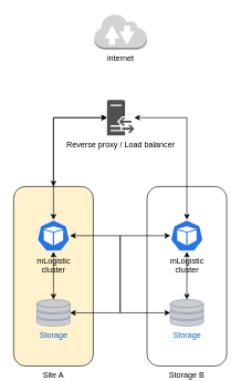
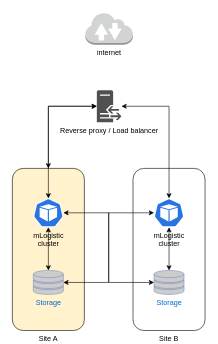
  <mxCell id="0" />
  <mxCell id="1" parent="0" />
  <mxCell id="2" style="edgeStyle=orthogonalEdgeStyle;rounded=0;orthogonalLoop=1;jettySize=auto;html=1;startArrow=classic;startFill=1;" edge="1" parent="1" source="3" target="5"><mxGeometry relative="1" as="geometry" /></mxCell>
  <mxCell id="3" value="&lt;div&gt;Reverse proxy / Load balancer&lt;br&gt;&lt;/div&gt;" style="sketch=0;pointerEvents=1;shadow=0;dashed=0;html=1;strokeColor=none;fillColor=#505050;labelPosition=center;verticalLabelPosition=bottom;verticalAlign=top;outlineConnect=0;align=center;shape=mxgraph.office.servers.reverse_proxy;" vertex="1" parent="1"><mxGeometry x="160.75" y="150" width="41" height="53" as="geometry" /></mxCell>
  <mxCell id="4" value="&lt;div&gt;internet&lt;/div&gt;&lt;div&gt;&lt;br&gt;&lt;/div&gt;" style="outlineConnect=0;dashed=0;verticalLabelPosition=bottom;verticalAlign=top;align=center;html=1;shape=mxgraph.aws3.internet_2;fillColor=#D2D3D3;gradientColor=none;" vertex="1" parent="1"><mxGeometry x="141.5" y="20" width="79.5" height="54" as="geometry" /></mxCell>
  <mxCell id="5" value="Site A" style="rounded=1;whiteSpace=wrap;html=1;labelPosition=center;verticalLabelPosition=bottom;align=center;verticalAlign=top;fillColor=#fff2cc;" vertex="1" parent="1"><mxGeometry x="20" y="280" width="120" height="270" as="geometry" /></mxCell>
  <mxCell id="6" value="&lt;div&gt;Storage&lt;/div&gt;" style="fontColor=#0066CC;verticalAlign=top;verticalLabelPosition=bottom;labelPosition=center;align=center;html=1;outlineConnect=0;fillColor=#CCCCCC;strokeColor=#6881B3;gradientColor=none;gradientDirection=north;strokeWidth=2;shape=mxgraph.networks.storage;" vertex="1" parent="1"><mxGeometry x="55" y="450" width="50" height="40" as="geometry" /></mxCell>
  <mxCell id="7" value="" style="edgeStyle=orthogonalEdgeStyle;rounded=0;orthogonalLoop=1;jettySize=auto;html=1;startArrow=classic;startFill=1;" edge="1" parent="1" source="8" target="6"><mxGeometry relative="1" as="geometry" /></mxCell>
  <mxCell id="8" value="&lt;div&gt;mLogistic&lt;/div&gt;&lt;div&gt;cluster&lt;/div&gt;&lt;div&gt;&lt;br&gt;&lt;/div&gt;" style="sketch=0;html=1;dashed=0;whitespace=wrap;fillColor=#2875E2;strokeColor=#ffffff;points=[[0.005,0.63,0],[0.1,0.2,0],[0.9,0.2,0],[0.5,0,0],[0.995,0.63,0],[0.72,0.99,0],[0.5,1,0],[0.28,0.99,0]];shape=mxgraph.kubernetes.icon;prIcon=pod;labelPosition=center;verticalLabelPosition=bottom;align=center;verticalAlign=top;" vertex="1" parent="1"><mxGeometry x="55" y="330" width="50" height="48" as="geometry" /></mxCell>
- <mxCell id="9" value="Storage B" style="rounded=1;whiteSpace=wrap;html=1;labelPosition=center;verticalLabelPosition=bottom;align=center;verticalAlign=top;" vertex="1" parent="1"><mxGeometry x="221" y="280" width="120" height="270" as="geometry" /></mxCell>
+ <mxCell id="9" value="Site B" style="rounded=1;whiteSpace=wrap;html=1;labelPosition=center;verticalLabelPosition=bottom;align=center;verticalAlign=top;" vertex="1" parent="1"><mxGeometry x="221" y="280" width="120" height="270" as="geometry" /></mxCell>
  <mxCell id="10" value="&lt;div&gt;Storage&lt;/div&gt;" style="fontColor=#0066CC;verticalAlign=top;verticalLabelPosition=bottom;labelPosition=center;align=center;html=1;outlineConnect=0;fillColor=#CCCCCC;strokeColor=#6881B3;gradientColor=none;gradientDirection=north;strokeWidth=2;shape=mxgraph.networks.storage;" vertex="1" parent="1"><mxGeometry x="256" y="450" width="50" height="40" as="geometry" /></mxCell>
  <mxCell id="11" style="edgeStyle=orthogonalEdgeStyle;rounded=0;orthogonalLoop=1;jettySize=auto;html=1;startArrow=classic;startFill=1;" edge="1" parent="1" source="13" target="10"><mxGeometry relative="1" as="geometry" /></mxCell>
  <mxCell id="12" style="edgeStyle=orthogonalEdgeStyle;rounded=0;orthogonalLoop=1;jettySize=auto;html=1;entryX=1;entryY=0.5;entryDx=0;entryDy=0;entryPerimeter=0;startArrow=classic;startFill=1;" edge="1" parent="1" source="13" target="6"><mxGeometry relative="1" as="geometry" /></mxCell>
  <mxCell id="13" value="&lt;div&gt;mLogistic&lt;/div&gt;&lt;div&gt;cluster&lt;/div&gt;" style="sketch=0;html=1;dashed=0;whitespace=wrap;fillColor=#2875E2;strokeColor=#ffffff;points=[[0.005,0.63,0],[0.1,0.2,0],[0.9,0.2,0],[0.5,0,0],[0.995,0.63,0],[0.72,0.99,0],[0.5,1,0],[0.28,0.99,0]];shape=mxgraph.kubernetes.icon;prIcon=pod;labelPosition=center;verticalLabelPosition=bottom;align=center;verticalAlign=top;" vertex="1" parent="1"><mxGeometry x="256" y="330" width="50" height="48" as="geometry" /></mxCell>
  <mxCell id="14" style="edgeStyle=orthogonalEdgeStyle;rounded=0;orthogonalLoop=1;jettySize=auto;html=1;entryX=0.5;entryY=0;entryDx=0;entryDy=0;entryPerimeter=0;startArrow=classic;startFill=1;" edge="1" parent="1" source="3" target="8"><mxGeometry relative="1" as="geometry" /></mxCell>
  <mxCell id="15" style="edgeStyle=orthogonalEdgeStyle;rounded=0;orthogonalLoop=1;jettySize=auto;html=1;entryX=0.5;entryY=0;entryDx=0;entryDy=0;entryPerimeter=0;startArrow=classic;startFill=1;" edge="1" parent="1" source="3" target="13"><mxGeometry relative="1" as="geometry" /></mxCell>
  <mxCell id="16" style="edgeStyle=orthogonalEdgeStyle;rounded=0;orthogonalLoop=1;jettySize=auto;html=1;entryX=0;entryY=0.5;entryDx=0;entryDy=0;entryPerimeter=0;startArrow=classic;startFill=1;" edge="1" parent="1" source="8" target="10"><mxGeometry relative="1" as="geometry" /></mxCell>
